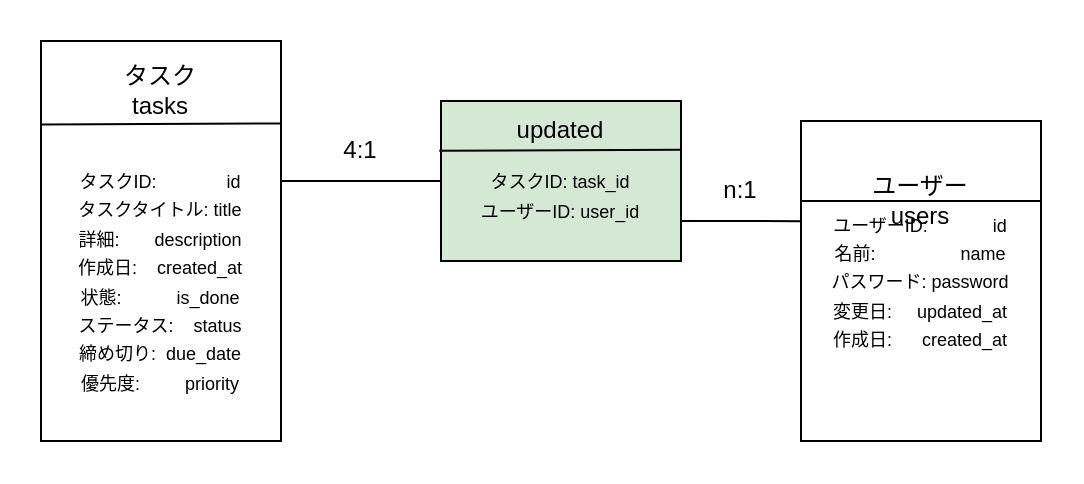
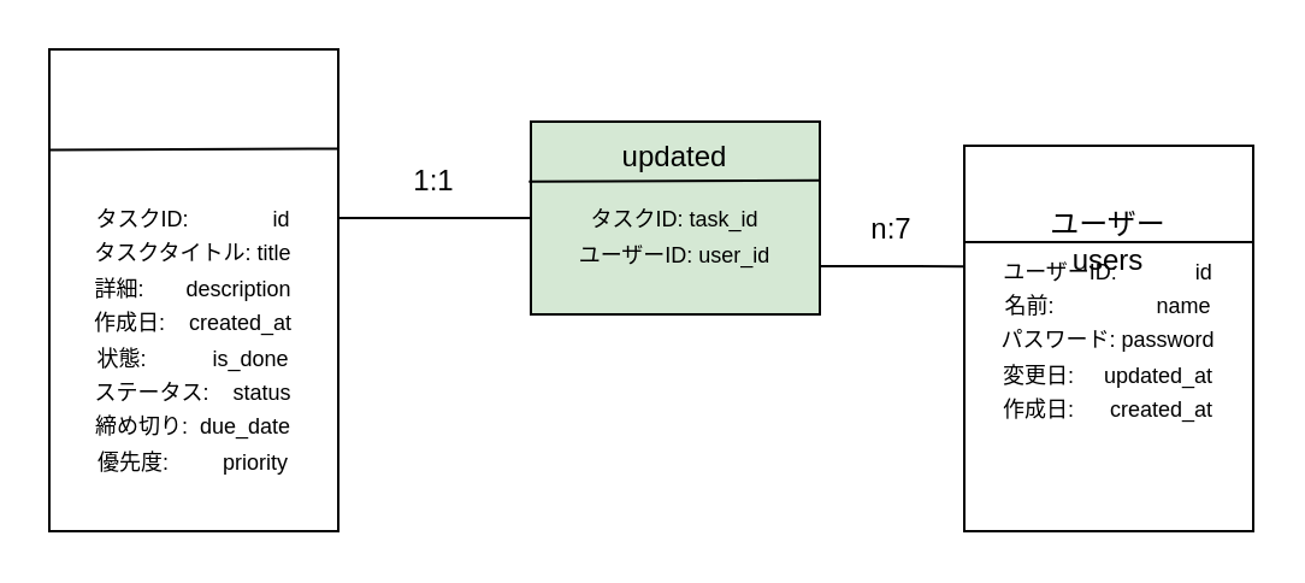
  <mxCell id="0" />
  <mxCell id="1" parent="0" />
  <mxCell id="2" value="" style="rounded=0;whiteSpace=wrap;html=1;fillColor=#FFFFFF;strokeColor=#000000;" parent="1" vertex="1"><mxGeometry x="20" y="20" width="120" height="200" as="geometry" /></mxCell>
  <mxCell id="3" value="" style="endArrow=none;html=1;entryX=0.998;entryY=0.206;entryDx=0;entryDy=0;entryPerimeter=0;exitX=0.003;exitY=0.209;exitDx=0;exitDy=0;exitPerimeter=0;strokeColor=#000000;" edge="1" parent="1" source="2" target="2"><mxGeometry width="50" height="50" relative="1" as="geometry"><mxPoint x="230" y="460" as="sourcePoint" /><mxPoint x="280" y="410" as="targetPoint" /></mxGeometry></mxCell>
- <mxCell id="4" value="&lt;font color=&quot;#000000&quot;&gt;タスク&lt;br&gt;tasks&lt;br&gt;&lt;/font&gt;" style="text;html=1;strokeColor=none;fillColor=none;align=center;verticalAlign=middle;whiteSpace=wrap;rounded=0;" vertex="1" parent="1"><mxGeometry x="35" y="30" width="90" height="30" as="geometry" /></mxCell>
  <mxCell id="5" value="&lt;font style=&quot;font-size: 9px&quot;&gt;タスクID:&amp;nbsp; &amp;nbsp; &amp;nbsp; &amp;nbsp; &amp;nbsp; &amp;nbsp; &amp;nbsp; id&lt;br&gt;タスクタイトル: title&lt;br&gt;詳細:&amp;nbsp; &amp;nbsp; &amp;nbsp; &amp;nbsp;description&lt;br&gt;作成日:&amp;nbsp; &amp;nbsp; created_at&lt;br&gt;状態:&amp;nbsp; &amp;nbsp; &amp;nbsp; &amp;nbsp; &amp;nbsp; &amp;nbsp;is_done&lt;br&gt;ステータス:&amp;nbsp; &amp;nbsp; status&lt;br&gt;締め切り:&amp;nbsp; due_date&lt;br&gt;優先度:&amp;nbsp; &amp;nbsp; &amp;nbsp; &amp;nbsp; &amp;nbsp;priority&lt;/font&gt;" style="text;html=1;strokeColor=none;fillColor=none;align=center;verticalAlign=middle;whiteSpace=wrap;rounded=0;fontColor=#000000;" vertex="1" parent="1"><mxGeometry x="20" y="70" width="120" height="140" as="geometry" /></mxCell>
  <mxCell id="6" value="&lt;font style=&quot;font-size: 9px&quot;&gt;&lt;br&gt;タスクID: task_id&lt;br&gt;ユーザーID: user_id&lt;/font&gt;" style="rounded=0;whiteSpace=wrap;html=1;fontColor=#000000;strokeColor=#000000;fillColor=#d5e8d4;" vertex="1" parent="1"><mxGeometry x="220" y="50" width="120" height="80" as="geometry" /></mxCell>
  <mxCell id="7" value="" style="endArrow=none;html=1;fontColor=#000000;strokeColor=#000000;entryX=0.998;entryY=0.304;entryDx=0;entryDy=0;entryPerimeter=0;exitX=-0.007;exitY=0.311;exitDx=0;exitDy=0;exitPerimeter=0;" edge="1" parent="1" source="6" target="6"><mxGeometry width="50" height="50" relative="1" as="geometry"><mxPoint x="230" y="400" as="sourcePoint" /><mxPoint x="280" y="350" as="targetPoint" /></mxGeometry></mxCell>
  <mxCell id="8" value="updated" style="text;html=1;strokeColor=none;fillColor=none;align=center;verticalAlign=middle;whiteSpace=wrap;rounded=0;fontColor=#000000;" vertex="1" parent="1"><mxGeometry x="250" y="50" width="60" height="30" as="geometry" /></mxCell>
  <mxCell id="9" value="" style="endArrow=none;html=1;fontColor=#000000;strokeColor=#000000;entryX=0;entryY=0.5;entryDx=0;entryDy=0;" edge="1" parent="1" target="6"><mxGeometry width="50" height="50" relative="1" as="geometry"><mxPoint x="140" y="90" as="sourcePoint" /><mxPoint x="280" y="340" as="targetPoint" /></mxGeometry></mxCell>
- <mxCell id="10" value="4:1" style="text;html=1;strokeColor=none;fillColor=none;align=center;verticalAlign=middle;whiteSpace=wrap;rounded=0;fontColor=#000000;" vertex="1" parent="1"><mxGeometry x="150" y="60" width="60" height="30" as="geometry" /></mxCell>
+ <mxCell id="10" value="1:1" style="text;html=1;strokeColor=none;fillColor=none;align=center;verticalAlign=middle;whiteSpace=wrap;rounded=0;fontColor=#000000;" vertex="1" parent="1"><mxGeometry x="150" y="60" width="60" height="30" as="geometry" /></mxCell>
  <mxCell id="11" value="&lt;font style=&quot;font-size: 9px&quot;&gt;ユーザーID:&amp;nbsp; &amp;nbsp; &amp;nbsp; &amp;nbsp; &amp;nbsp; &amp;nbsp; &amp;nbsp;id&lt;br&gt;名前:&amp;nbsp; &amp;nbsp; &amp;nbsp; &amp;nbsp; &amp;nbsp; &amp;nbsp; &amp;nbsp; &amp;nbsp; &amp;nbsp;name&lt;br&gt;パスワード: password&lt;br&gt;変更日:&amp;nbsp; &amp;nbsp; &amp;nbsp;updated_at&lt;br&gt;作成日:&amp;nbsp; &amp;nbsp; &amp;nbsp; created_at&lt;br&gt;&lt;/font&gt;" style="rounded=0;whiteSpace=wrap;html=1;fontColor=#000000;strokeColor=#000000;fillColor=#FFFFFF;" vertex="1" parent="1"><mxGeometry x="400" y="60" width="120" height="160" as="geometry" /></mxCell>
  <mxCell id="12" value="" style="endArrow=none;html=1;fontColor=#000000;strokeColor=#000000;exitX=0;exitY=0.25;exitDx=0;exitDy=0;entryX=1;entryY=0.25;entryDx=0;entryDy=0;" edge="1" parent="1" source="11" target="11"><mxGeometry width="50" height="50" relative="1" as="geometry"><mxPoint x="240" y="350" as="sourcePoint" /><mxPoint x="290" y="300" as="targetPoint" /></mxGeometry></mxCell>
  <mxCell id="13" value="ユーザー&lt;br&gt;users" style="text;html=1;strokeColor=none;fillColor=none;align=center;verticalAlign=middle;whiteSpace=wrap;rounded=0;fontColor=#000000;" vertex="1" parent="1"><mxGeometry x="410" y="85" width="100" height="30" as="geometry" /></mxCell>
  <mxCell id="14" value="" style="endArrow=none;html=1;fontSize=9;fontColor=#000000;strokeColor=#000000;entryX=0;entryY=0.313;entryDx=0;entryDy=0;entryPerimeter=0;exitX=1;exitY=0.75;exitDx=0;exitDy=0;" edge="1" parent="1" source="6" target="11"><mxGeometry width="50" height="50" relative="1" as="geometry"><mxPoint x="240" y="310" as="sourcePoint" /><mxPoint x="290" y="260" as="targetPoint" /></mxGeometry></mxCell>
- <mxCell id="15" value="&lt;span style=&quot;font-size: 12px&quot;&gt;n:1&lt;/span&gt;" style="text;html=1;strokeColor=none;fillColor=none;align=center;verticalAlign=middle;whiteSpace=wrap;rounded=0;fontSize=9;fontColor=#000000;" vertex="1" parent="1"><mxGeometry x="340" y="80" width="60" height="30" as="geometry" /></mxCell>
+ <mxCell id="15" value="&lt;span style=&quot;font-size: 12px&quot;&gt;n:7&lt;/span&gt;" style="text;html=1;strokeColor=none;fillColor=none;align=center;verticalAlign=middle;whiteSpace=wrap;rounded=0;fontSize=9;fontColor=#000000;" vertex="1" parent="1"><mxGeometry x="340" y="80" width="60" height="30" as="geometry" /></mxCell>
